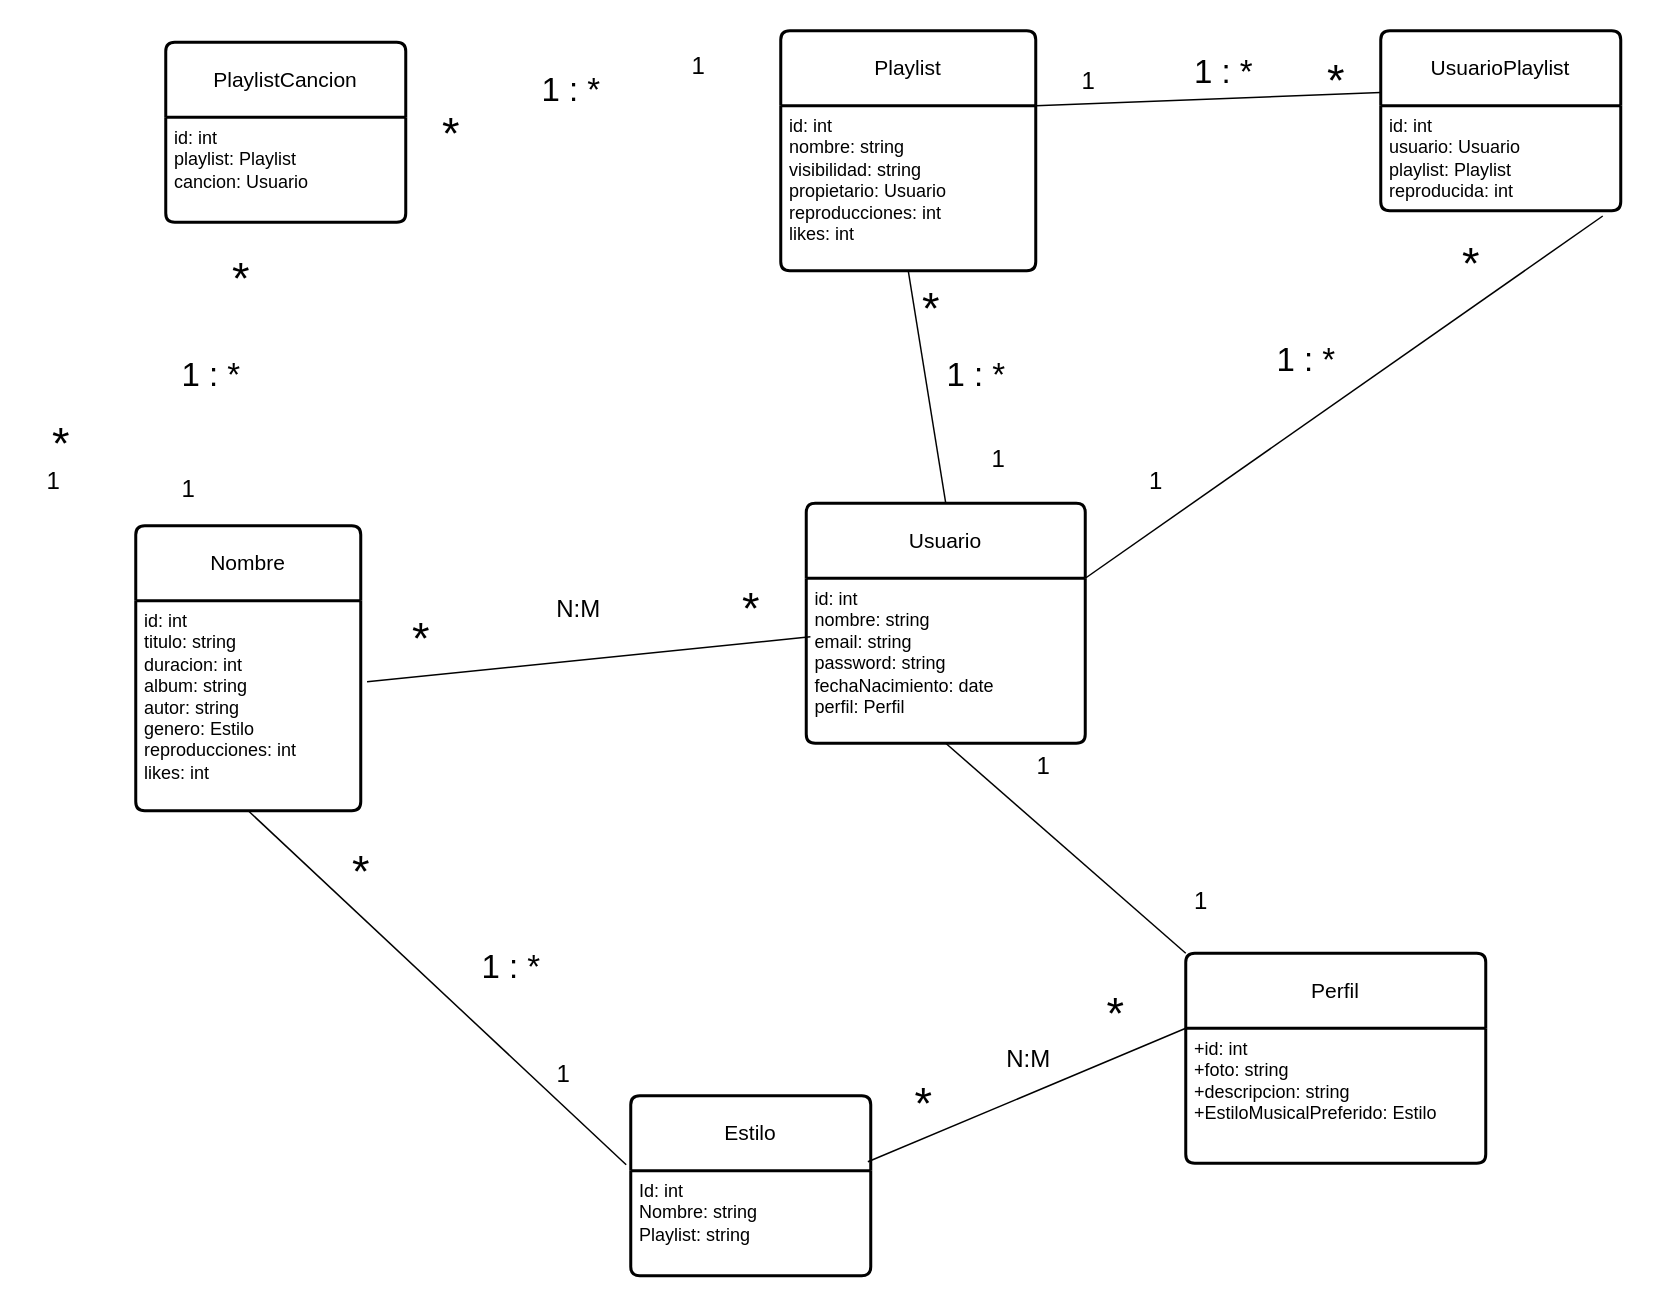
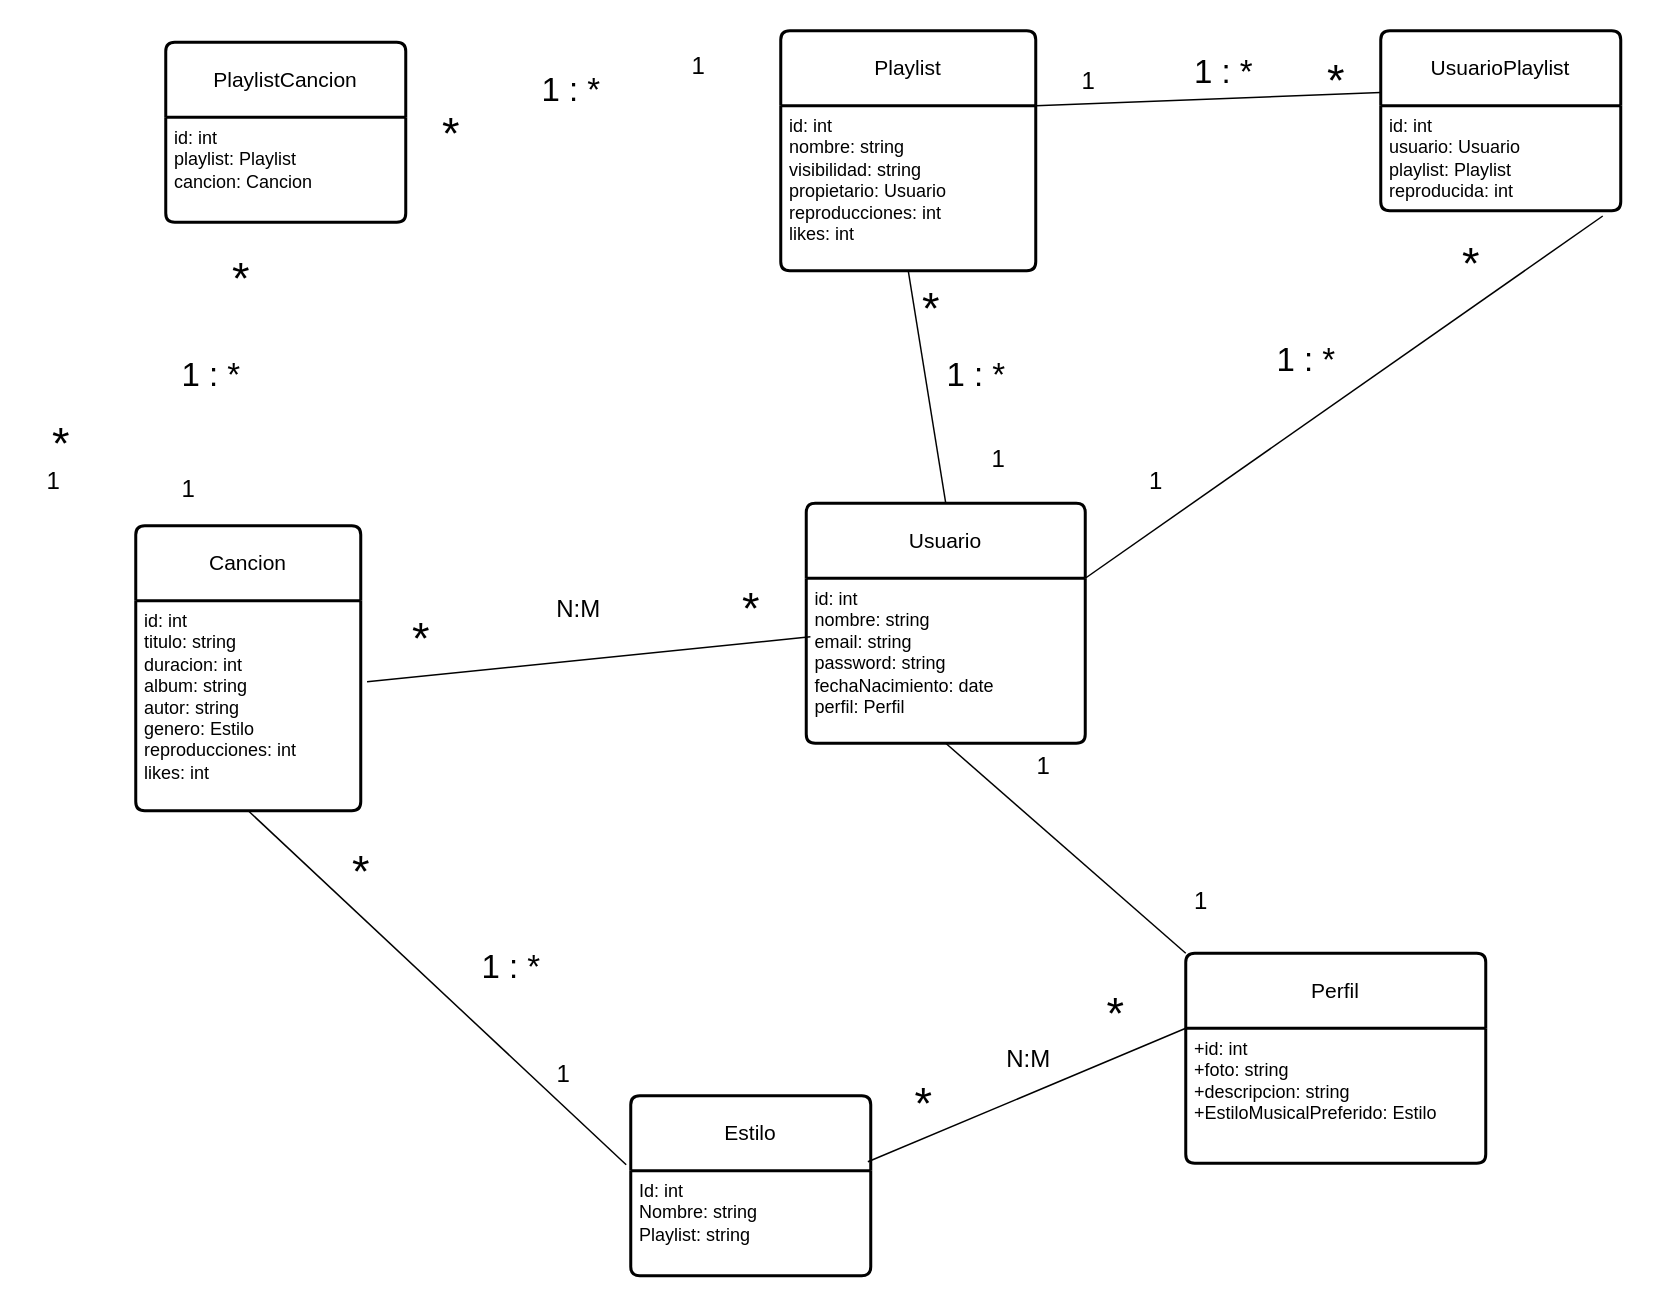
  <mxCell id="0" />
  <mxCell id="1" parent="0" />
  <mxCell id="2" value="Playlist" style="swimlane;childLayout=stackLayout;horizontal=1;startSize=50;horizontalStack=0;rounded=1;fontSize=14;fontStyle=0;strokeWidth=2;resizeParent=0;resizeLast=1;shadow=0;dashed=0;align=center;arcSize=4;whiteSpace=wrap;html=1;" parent="1" vertex="1"><mxGeometry x="520" y="20" width="170" height="160" as="geometry" /></mxCell>
  <mxCell id="3" value="&lt;div&gt;id: int&lt;/div&gt;&lt;div&gt;nombre: string&lt;/div&gt;&lt;div&gt;visibilidad: string&lt;/div&gt;&lt;div&gt;propietario: Usuario&lt;/div&gt;&lt;div&gt;reproducciones: int&lt;/div&gt;&lt;div&gt;likes: int&lt;br&gt;&lt;/div&gt;" style="align=left;strokeColor=none;fillColor=none;spacingLeft=4;fontSize=12;verticalAlign=top;resizable=0;rotatable=0;part=1;html=1;" parent="2" vertex="1"><mxGeometry y="50" width="170" height="110" as="geometry" /></mxCell>
  <mxCell id="4" value="Perfil" style="swimlane;childLayout=stackLayout;horizontal=1;startSize=50;horizontalStack=0;rounded=1;fontSize=14;fontStyle=0;strokeWidth=2;resizeParent=0;resizeLast=1;shadow=0;dashed=0;align=center;arcSize=4;whiteSpace=wrap;html=1;" parent="1" vertex="1"><mxGeometry x="790" y="635" width="200" height="140" as="geometry" /></mxCell>
  <mxCell id="5" value="+id: int&lt;br&gt;+foto: string&lt;br&gt;&lt;div&gt;+descripcion: string&lt;/div&gt;&lt;div&gt;+EstiloMusicalPreferido: Estilo&lt;/div&gt;" style="align=left;strokeColor=none;fillColor=none;spacingLeft=4;fontSize=12;verticalAlign=top;resizable=0;rotatable=0;part=1;html=1;" parent="4" vertex="1"><mxGeometry y="50" width="200" height="90" as="geometry" /></mxCell>
  <mxCell id="6" value="UsuarioPlaylist" style="swimlane;childLayout=stackLayout;horizontal=1;startSize=50;horizontalStack=0;rounded=1;fontSize=14;fontStyle=0;strokeWidth=2;resizeParent=0;resizeLast=1;shadow=0;dashed=0;align=center;arcSize=4;whiteSpace=wrap;html=1;" parent="1" vertex="1"><mxGeometry x="920" y="20" width="160" height="120" as="geometry" /></mxCell>
  <mxCell id="7" value="&lt;div&gt;id: int&lt;/div&gt;&lt;div&gt;usuario: Usuario&lt;/div&gt;&lt;div&gt;playlist: Playlist&lt;/div&gt;&lt;div&gt;reproducida: int&lt;br&gt;&lt;/div&gt;" style="align=left;strokeColor=none;fillColor=none;spacingLeft=4;fontSize=12;verticalAlign=top;resizable=0;rotatable=0;part=1;html=1;" parent="6" vertex="1"><mxGeometry y="50" width="160" height="70" as="geometry" /></mxCell>
- <mxCell id="8" value="Nombre" style="swimlane;childLayout=stackLayout;horizontal=1;startSize=50;horizontalStack=0;rounded=1;fontSize=14;fontStyle=0;strokeWidth=2;resizeParent=0;resizeLast=1;shadow=0;dashed=0;align=center;arcSize=4;whiteSpace=wrap;html=1;" parent="1" vertex="1"><mxGeometry x="90" y="350" width="150" height="190" as="geometry" /></mxCell>
+ <mxCell id="8" value="Cancion" style="swimlane;childLayout=stackLayout;horizontal=1;startSize=50;horizontalStack=0;rounded=1;fontSize=14;fontStyle=0;strokeWidth=2;resizeParent=0;resizeLast=1;shadow=0;dashed=0;align=center;arcSize=4;whiteSpace=wrap;html=1;" parent="1" vertex="1"><mxGeometry x="90" y="350" width="150" height="190" as="geometry" /></mxCell>
  <mxCell id="9" value="&lt;div&gt;id: int&lt;/div&gt;&lt;div&gt;titulo: string&lt;/div&gt;&lt;div&gt;duracion: int&lt;/div&gt;&lt;div&gt;album: string&lt;/div&gt;&lt;div&gt;autor: string&lt;/div&gt;&lt;div&gt;genero: Estilo&lt;/div&gt;&lt;div&gt;reproducciones: int&lt;/div&gt;&lt;div&gt;likes: int&lt;br&gt;&lt;/div&gt;" style="align=left;strokeColor=none;fillColor=none;spacingLeft=4;fontSize=12;verticalAlign=top;resizable=0;rotatable=0;part=1;html=1;" parent="8" vertex="1"><mxGeometry y="50" width="150" height="140" as="geometry" /></mxCell>
  <mxCell id="10" value="Usuario" style="swimlane;childLayout=stackLayout;horizontal=1;startSize=50;horizontalStack=0;rounded=1;fontSize=14;fontStyle=0;strokeWidth=2;resizeParent=0;resizeLast=1;shadow=0;dashed=0;align=center;arcSize=4;whiteSpace=wrap;html=1;" parent="1" vertex="1"><mxGeometry x="537" y="335" width="186" height="160" as="geometry" /></mxCell>
  <mxCell id="11" value="&lt;div&gt;id: int&lt;/div&gt;&lt;div&gt;nombre: string&lt;/div&gt;&lt;div&gt;email: string&lt;/div&gt;&lt;div&gt;password: string&lt;/div&gt;&lt;div&gt;fechaNacimiento: date&lt;/div&gt;&lt;div&gt;perfil: Perfil&lt;br&gt;&lt;/div&gt;&lt;div&gt;&lt;br&gt;&lt;/div&gt;" style="align=left;strokeColor=none;fillColor=none;spacingLeft=4;fontSize=12;verticalAlign=top;resizable=0;rotatable=0;part=1;html=1;" parent="10" vertex="1"><mxGeometry y="50" width="186" height="110" as="geometry" /></mxCell>
  <mxCell id="12" value="Estilo" style="swimlane;childLayout=stackLayout;horizontal=1;startSize=50;horizontalStack=0;rounded=1;fontSize=14;fontStyle=0;strokeWidth=2;resizeParent=0;resizeLast=1;shadow=0;dashed=0;align=center;arcSize=4;whiteSpace=wrap;html=1;" parent="1" vertex="1"><mxGeometry x="420" y="730" width="160" height="120" as="geometry" /></mxCell>
  <mxCell id="13" value="Id: int&lt;br&gt;Nombre: string&lt;br&gt;Playlist: string" style="align=left;strokeColor=none;fillColor=none;spacingLeft=4;fontSize=12;verticalAlign=top;resizable=0;rotatable=0;part=1;html=1;" parent="12" vertex="1"><mxGeometry y="50" width="160" height="70" as="geometry" /></mxCell>
  <mxCell id="14" value="PlaylistCancion" style="swimlane;childLayout=stackLayout;horizontal=1;startSize=50;horizontalStack=0;rounded=1;fontSize=14;fontStyle=0;strokeWidth=2;resizeParent=0;resizeLast=1;shadow=0;dashed=0;align=center;arcSize=4;whiteSpace=wrap;html=1;" parent="1" vertex="1"><mxGeometry x="110" y="27.69" width="160" height="120" as="geometry" /></mxCell>
- <mxCell id="15" value="&lt;div&gt;id: int&lt;/div&gt;&lt;div&gt;playlist: Playlist&lt;/div&gt;&lt;div&gt;cancion: Usuario&lt;br&gt;&lt;/div&gt;" style="align=left;strokeColor=none;fillColor=none;spacingLeft=4;fontSize=12;verticalAlign=top;resizable=0;rotatable=0;part=1;html=1;" parent="14" vertex="1"><mxGeometry y="50" width="160" height="70" as="geometry" /></mxCell>
+ <mxCell id="15" value="&lt;div&gt;id: int&lt;/div&gt;&lt;div&gt;playlist: Playlist&lt;/div&gt;&lt;div&gt;cancion: Cancion&lt;br&gt;&lt;/div&gt;" style="align=left;strokeColor=none;fillColor=none;spacingLeft=4;fontSize=12;verticalAlign=top;resizable=0;rotatable=0;part=1;html=1;" parent="14" vertex="1"><mxGeometry y="50" width="160" height="70" as="geometry" /></mxCell>
  <mxCell id="16" value="" style="endArrow=none;html=1;rounded=0;exitX=0.5;exitY=1;exitDx=0;exitDy=0;entryX=-0.019;entryY=0.383;entryDx=0;entryDy=0;entryPerimeter=0;" parent="1" source="9" target="12" edge="1"><mxGeometry relative="1" as="geometry"><mxPoint x="360" y="550" as="sourcePoint" /><mxPoint x="520" y="550" as="targetPoint" /></mxGeometry></mxCell>
  <mxCell id="17" value="&lt;font style=&quot;font-size: 16px;&quot;&gt;1&lt;/font&gt;" style="text;html=1;align=center;verticalAlign=middle;resizable=0;points=[];autosize=1;strokeColor=none;fillColor=none;" parent="1" vertex="1"><mxGeometry x="360" y="700" width="30" height="30" as="geometry" /></mxCell>
  <mxCell id="18" value="&lt;font style=&quot;font-size: 30px;&quot;&gt;*&lt;/font&gt;" style="text;html=1;align=center;verticalAlign=middle;resizable=0;points=[];autosize=1;strokeColor=none;fillColor=none;" parent="1" vertex="1"><mxGeometry x="220" y="555" width="40" height="50" as="geometry" /></mxCell>
  <mxCell id="19" value="&lt;font style=&quot;font-size: 30px;&quot;&gt;*&lt;/font&gt;" style="text;html=1;align=center;verticalAlign=middle;resizable=0;points=[];autosize=1;strokeColor=none;fillColor=none;" parent="1" vertex="1"><mxGeometry x="20" y="270" width="40" height="50" as="geometry" /></mxCell>
  <mxCell id="20" value="&lt;font style=&quot;font-size: 16px;&quot;&gt;1&lt;/font&gt;" style="text;html=1;align=center;verticalAlign=middle;resizable=0;points=[];autosize=1;strokeColor=none;fillColor=none;" parent="1" vertex="1"><mxGeometry x="20" y="305" width="30" height="30" as="geometry" /></mxCell>
  <mxCell id="21" value="" style="endArrow=none;html=1;rounded=0;exitX=0.988;exitY=0.367;exitDx=0;exitDy=0;exitPerimeter=0;entryX=0;entryY=0;entryDx=0;entryDy=0;" parent="1" source="12" target="5" edge="1"><mxGeometry width="50" height="50" relative="1" as="geometry"><mxPoint x="770" y="440" as="sourcePoint" /><mxPoint x="820" y="390" as="targetPoint" /></mxGeometry></mxCell>
  <mxCell id="22" value="&lt;font style=&quot;font-size: 30px;&quot;&gt;*&lt;/font&gt;" style="text;html=1;align=center;verticalAlign=middle;resizable=0;points=[];autosize=1;strokeColor=none;fillColor=none;" parent="1" vertex="1"><mxGeometry x="595" y="710" width="40" height="50" as="geometry" /></mxCell>
  <mxCell id="23" value="&lt;font style=&quot;font-size: 16px;&quot;&gt;N:M&lt;/font&gt;" style="text;html=1;align=center;verticalAlign=middle;resizable=0;points=[];autosize=1;strokeColor=none;fillColor=none;" parent="1" vertex="1"><mxGeometry x="660" y="690" width="50" height="30" as="geometry" /></mxCell>
  <mxCell id="24" value="&lt;font style=&quot;font-size: 22px;&quot;&gt;1 : *&lt;/font&gt;" style="text;html=1;align=center;verticalAlign=middle;resizable=0;points=[];autosize=1;strokeColor=none;fillColor=none;" parent="1" vertex="1"><mxGeometry x="310" y="625" width="60" height="40" as="geometry" /></mxCell>
  <mxCell id="25" value="&lt;font style=&quot;font-size: 16px;&quot;&gt;1&lt;/font&gt;" style="text;html=1;align=center;verticalAlign=middle;resizable=0;points=[];autosize=1;strokeColor=none;fillColor=none;" parent="1" vertex="1"><mxGeometry x="110" y="310" width="30" height="30" as="geometry" /></mxCell>
  <mxCell id="26" value="&lt;font style=&quot;font-size: 16px;&quot;&gt;1&lt;/font&gt;" style="text;html=1;align=center;verticalAlign=middle;resizable=0;points=[];autosize=1;strokeColor=none;fillColor=none;" parent="1" vertex="1"><mxGeometry x="450" y="27.69" width="30" height="30" as="geometry" /></mxCell>
  <mxCell id="27" value="&lt;font style=&quot;font-size: 30px;&quot;&gt;*&lt;/font&gt;" style="text;html=1;align=center;verticalAlign=middle;resizable=0;points=[];autosize=1;strokeColor=none;fillColor=none;" parent="1" vertex="1"><mxGeometry x="280" y="62.69" width="40" height="50" as="geometry" /></mxCell>
  <mxCell id="28" value="" style="endArrow=none;html=1;rounded=0;entryX=-0.001;entryY=0.343;entryDx=0;entryDy=0;entryPerimeter=0;exitX=1;exitY=0;exitDx=0;exitDy=0;" parent="1" source="3" target="6" edge="1"><mxGeometry width="50" height="50" relative="1" as="geometry"><mxPoint x="680" y="290" as="sourcePoint" /><mxPoint x="820" y="390" as="targetPoint" /></mxGeometry></mxCell>
  <mxCell id="29" value="&lt;font style=&quot;font-size: 30px;&quot;&gt;*&lt;/font&gt;" style="text;html=1;align=center;verticalAlign=middle;resizable=0;points=[];autosize=1;strokeColor=none;fillColor=none;" parent="1" vertex="1"><mxGeometry x="870" y="27.69" width="40" height="50" as="geometry" /></mxCell>
  <mxCell id="30" value="&lt;font style=&quot;font-size: 16px;&quot;&gt;1&lt;/font&gt;" style="text;html=1;align=center;verticalAlign=middle;resizable=0;points=[];autosize=1;strokeColor=none;fillColor=none;" parent="1" vertex="1"><mxGeometry x="710" y="37.69" width="30" height="30" as="geometry" /></mxCell>
  <mxCell id="31" value="&lt;font style=&quot;font-size: 30px;&quot;&gt;*&lt;/font&gt;" style="text;html=1;align=center;verticalAlign=middle;resizable=0;points=[];autosize=1;strokeColor=none;fillColor=none;" parent="1" vertex="1"><mxGeometry x="960" y="150" width="40" height="50" as="geometry" /></mxCell>
  <mxCell id="32" value="" style="endArrow=none;html=1;rounded=0;entryX=0.925;entryY=1.05;entryDx=0;entryDy=0;entryPerimeter=0;exitX=1;exitY=0;exitDx=0;exitDy=0;" parent="1" source="11" target="7" edge="1"><mxGeometry width="50" height="50" relative="1" as="geometry"><mxPoint x="698" y="312" as="sourcePoint" /><mxPoint x="862" y="151" as="targetPoint" /></mxGeometry></mxCell>
  <mxCell id="33" value="" style="endArrow=none;html=1;rounded=0;exitX=0;exitY=0;exitDx=0;exitDy=0;entryX=0.5;entryY=1;entryDx=0;entryDy=0;" parent="1" source="4" target="11" edge="1"><mxGeometry width="50" height="50" relative="1" as="geometry"><mxPoint x="770" y="440" as="sourcePoint" /><mxPoint x="820" y="390" as="targetPoint" /></mxGeometry></mxCell>
  <mxCell id="34" value="&lt;font style=&quot;font-size: 16px;&quot;&gt;1&lt;/font&gt;" style="text;html=1;align=center;verticalAlign=middle;resizable=0;points=[];autosize=1;strokeColor=none;fillColor=none;" parent="1" vertex="1"><mxGeometry x="755" y="305" width="30" height="30" as="geometry" /></mxCell>
  <mxCell id="35" value="&lt;font style=&quot;font-size: 16px;&quot;&gt;1&lt;/font&gt;" style="text;html=1;align=center;verticalAlign=middle;resizable=0;points=[];autosize=1;strokeColor=none;fillColor=none;" parent="1" vertex="1"><mxGeometry x="785" y="584.5" width="30" height="30" as="geometry" /></mxCell>
  <mxCell id="36" value="&lt;font style=&quot;font-size: 16px;&quot;&gt;1&lt;/font&gt;" style="text;html=1;align=center;verticalAlign=middle;resizable=0;points=[];autosize=1;strokeColor=none;fillColor=none;" parent="1" vertex="1"><mxGeometry x="680" y="495" width="30" height="30" as="geometry" /></mxCell>
  <mxCell id="37" value="&lt;font style=&quot;font-size: 16px;&quot;&gt;1&lt;/font&gt;" style="text;html=1;align=center;verticalAlign=middle;resizable=0;points=[];autosize=1;strokeColor=none;fillColor=none;" parent="1" vertex="1"><mxGeometry x="650" y="290" width="30" height="30" as="geometry" /></mxCell>
  <mxCell id="38" value="" style="endArrow=none;html=1;rounded=0;exitX=0.5;exitY=1;exitDx=0;exitDy=0;entryX=0.5;entryY=0;entryDx=0;entryDy=0;" parent="1" source="3" target="10" edge="1"><mxGeometry width="50" height="50" relative="1" as="geometry"><mxPoint x="950" y="540" as="sourcePoint" /><mxPoint x="1033" y="410" as="targetPoint" /></mxGeometry></mxCell>
  <mxCell id="39" value="&lt;font style=&quot;font-size: 30px;&quot;&gt;*&lt;/font&gt;" style="text;html=1;align=center;verticalAlign=middle;resizable=0;points=[];autosize=1;strokeColor=none;fillColor=none;" parent="1" vertex="1"><mxGeometry x="600" y="180" width="40" height="50" as="geometry" /></mxCell>
  <mxCell id="40" value="&lt;font style=&quot;font-size: 22px;&quot;&gt;1 : *&lt;/font&gt;" style="text;html=1;align=center;verticalAlign=middle;resizable=0;points=[];autosize=1;strokeColor=none;fillColor=none;" parent="1" vertex="1"><mxGeometry x="620" y="230" width="60" height="40" as="geometry" /></mxCell>
  <mxCell id="41" value="&lt;font style=&quot;font-size: 22px;&quot;&gt;1 : *&lt;/font&gt;" style="text;html=1;align=center;verticalAlign=middle;resizable=0;points=[];autosize=1;strokeColor=none;fillColor=none;" parent="1" vertex="1"><mxGeometry x="785" y="27.69" width="60" height="40" as="geometry" /></mxCell>
  <mxCell id="42" value="&lt;font style=&quot;font-size: 22px;&quot;&gt;1 : *&lt;/font&gt;" style="text;html=1;align=center;verticalAlign=middle;resizable=0;points=[];autosize=1;strokeColor=none;fillColor=none;" parent="1" vertex="1"><mxGeometry x="350" y="40" width="60" height="40" as="geometry" /></mxCell>
  <mxCell id="43" value="&lt;font style=&quot;font-size: 22px;&quot;&gt;1 : *&lt;/font&gt;" style="text;html=1;align=center;verticalAlign=middle;resizable=0;points=[];autosize=1;strokeColor=none;fillColor=none;" parent="1" vertex="1"><mxGeometry x="110" y="230" width="60" height="40" as="geometry" /></mxCell>
  <mxCell id="44" value="&lt;font style=&quot;font-size: 22px;&quot;&gt;1 : *&lt;/font&gt;" style="text;html=1;align=center;verticalAlign=middle;resizable=0;points=[];autosize=1;strokeColor=none;fillColor=none;" parent="1" vertex="1"><mxGeometry x="840" y="220" width="60" height="40" as="geometry" /></mxCell>
  <mxCell id="45" value="&lt;font style=&quot;font-size: 30px;&quot;&gt;*&lt;/font&gt;" style="text;html=1;align=center;verticalAlign=middle;resizable=0;points=[];autosize=1;strokeColor=none;fillColor=none;" parent="1" vertex="1"><mxGeometry x="140" y="160" width="40" height="50" as="geometry" /></mxCell>
  <mxCell id="46" value="" style="endArrow=none;html=1;rounded=0;exitX=1.028;exitY=0.386;exitDx=0;exitDy=0;exitPerimeter=0;entryX=0.015;entryY=0.355;entryDx=0;entryDy=0;entryPerimeter=0;" edge="1" parent="1" source="9" target="11"><mxGeometry width="50" height="50" relative="1" as="geometry"><mxPoint x="650" y="480" as="sourcePoint" /><mxPoint x="700" y="430" as="targetPoint" /></mxGeometry></mxCell>
  <mxCell id="47" value="&lt;font style=&quot;font-size: 30px;&quot;&gt;*&lt;/font&gt;" style="text;html=1;align=center;verticalAlign=middle;resizable=0;points=[];autosize=1;strokeColor=none;fillColor=none;" vertex="1" parent="1"><mxGeometry x="723" y="650" width="40" height="50" as="geometry" /></mxCell>
  <mxCell id="48" value="&lt;font style=&quot;font-size: 30px;&quot;&gt;*&lt;/font&gt;" style="text;html=1;align=center;verticalAlign=middle;resizable=0;points=[];autosize=1;strokeColor=none;fillColor=none;" vertex="1" parent="1"><mxGeometry x="260" y="400" width="40" height="50" as="geometry" /></mxCell>
  <mxCell id="49" value="&lt;font style=&quot;font-size: 16px;&quot;&gt;N:M&lt;/font&gt;" style="text;html=1;align=center;verticalAlign=middle;resizable=0;points=[];autosize=1;strokeColor=none;fillColor=none;" vertex="1" parent="1"><mxGeometry x="360" y="390" width="50" height="30" as="geometry" /></mxCell>
  <mxCell id="50" value="&lt;font style=&quot;font-size: 30px;&quot;&gt;*&lt;/font&gt;" style="text;html=1;align=center;verticalAlign=middle;resizable=0;points=[];autosize=1;strokeColor=none;fillColor=none;" vertex="1" parent="1"><mxGeometry x="480" y="380" width="40" height="50" as="geometry" /></mxCell>
